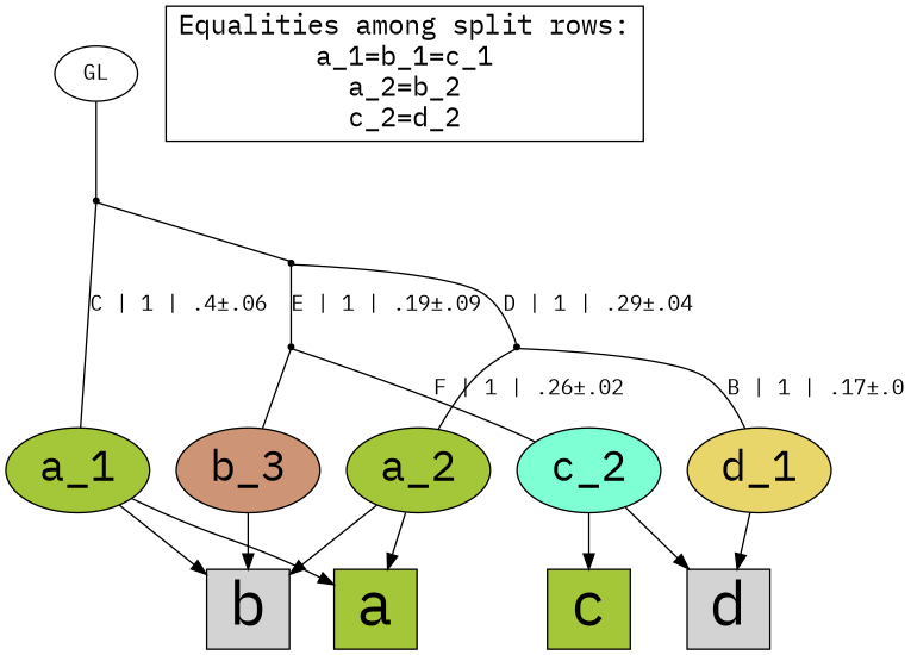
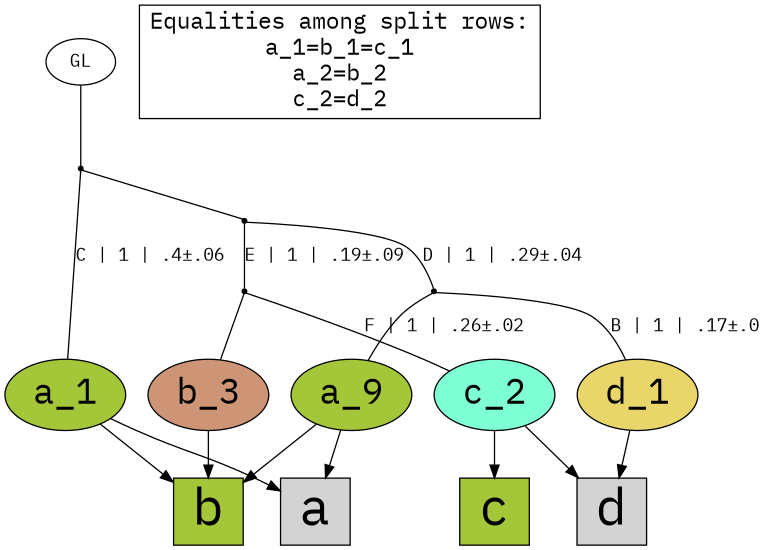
  digraph {
    fontname="IBM Plex Mono"
    node [fontname="IBM Plex Mono" shape=oval style=filled]
    edge [arrowhead=none fontname="IBM Plex Mono"]
    n1 [fillcolor="#a4c639" fontsize=28 label=a_1]
-   n2 [fillcolor="#a4c639" fontsize=28 label=a_2]
+   n2 [fillcolor="#a4c639" fontsize=28 label=a_9]
    n3 [fillcolor="#cd9575" fontsize=28 label=b_3]
    n4 [fillcolor="#7fffd4" fontsize=28 label=c_2]
    n5 [fillcolor="#e9d66b" fontsize=28 label=d_1]
-   n6 [fontsize=40 label=a shape=box fillcolor="#a4c639"]
-   n7 [fontsize=40 label=b shape=box]
+   n6 [fontsize=40 label=a shape=box]
+   n7 [fontsize=40 label=b shape=box fillcolor="#a4c639"]
    n8 [fillcolor="#a4c639" fontsize=40 label=c shape=box]
    n9 [fontsize=40 label=d shape=box]
    n10 [fontsize=18 label="Equalities among split rows:\na_1=b_1=c_1\na_2=b_2\nc_2=d_2\n" shape=box style=""]
    Int1 [fillcolor=black shape=point]
    Int2 [fillcolor=black shape=point]
    Int3 [fillcolor=black shape=point]
    Int4 [fillcolor=black shape=point]
    n15 [fillcolor=white label=GL shape=ellipse]
    subgraph sub_1 {
      rank=same
      n1
      n2
      n3
      n4
      n5
    }
    n1 -> n6 [arrowhead=normal]
    n1 -> n7 [arrowhead=normal]
    n2 -> n6 [arrowhead=normal]
    n2 -> n7 [arrowhead=normal]
    n3 -> n7 [arrowhead=normal]
    n4 -> n8 [arrowhead=normal]
    n4 -> n9 [arrowhead=normal]
    n5 -> n9 [arrowhead=normal]
    Int1 -> n3
    Int1 -> n4 [label="F | 1 | .26±.02"]
    Int2 -> n2
    Int2 -> n5 [label="B | 1 | .17±.0"]
    Int3 -> Int1 [label="E | 1 | .19±.09"]
    Int3 -> Int2 [label="D | 1 | .29±.04"]
    Int4 -> n1 [label="C | 1 | .4±.06"]
    Int4 -> Int3
    n15 -> Int4
  }
